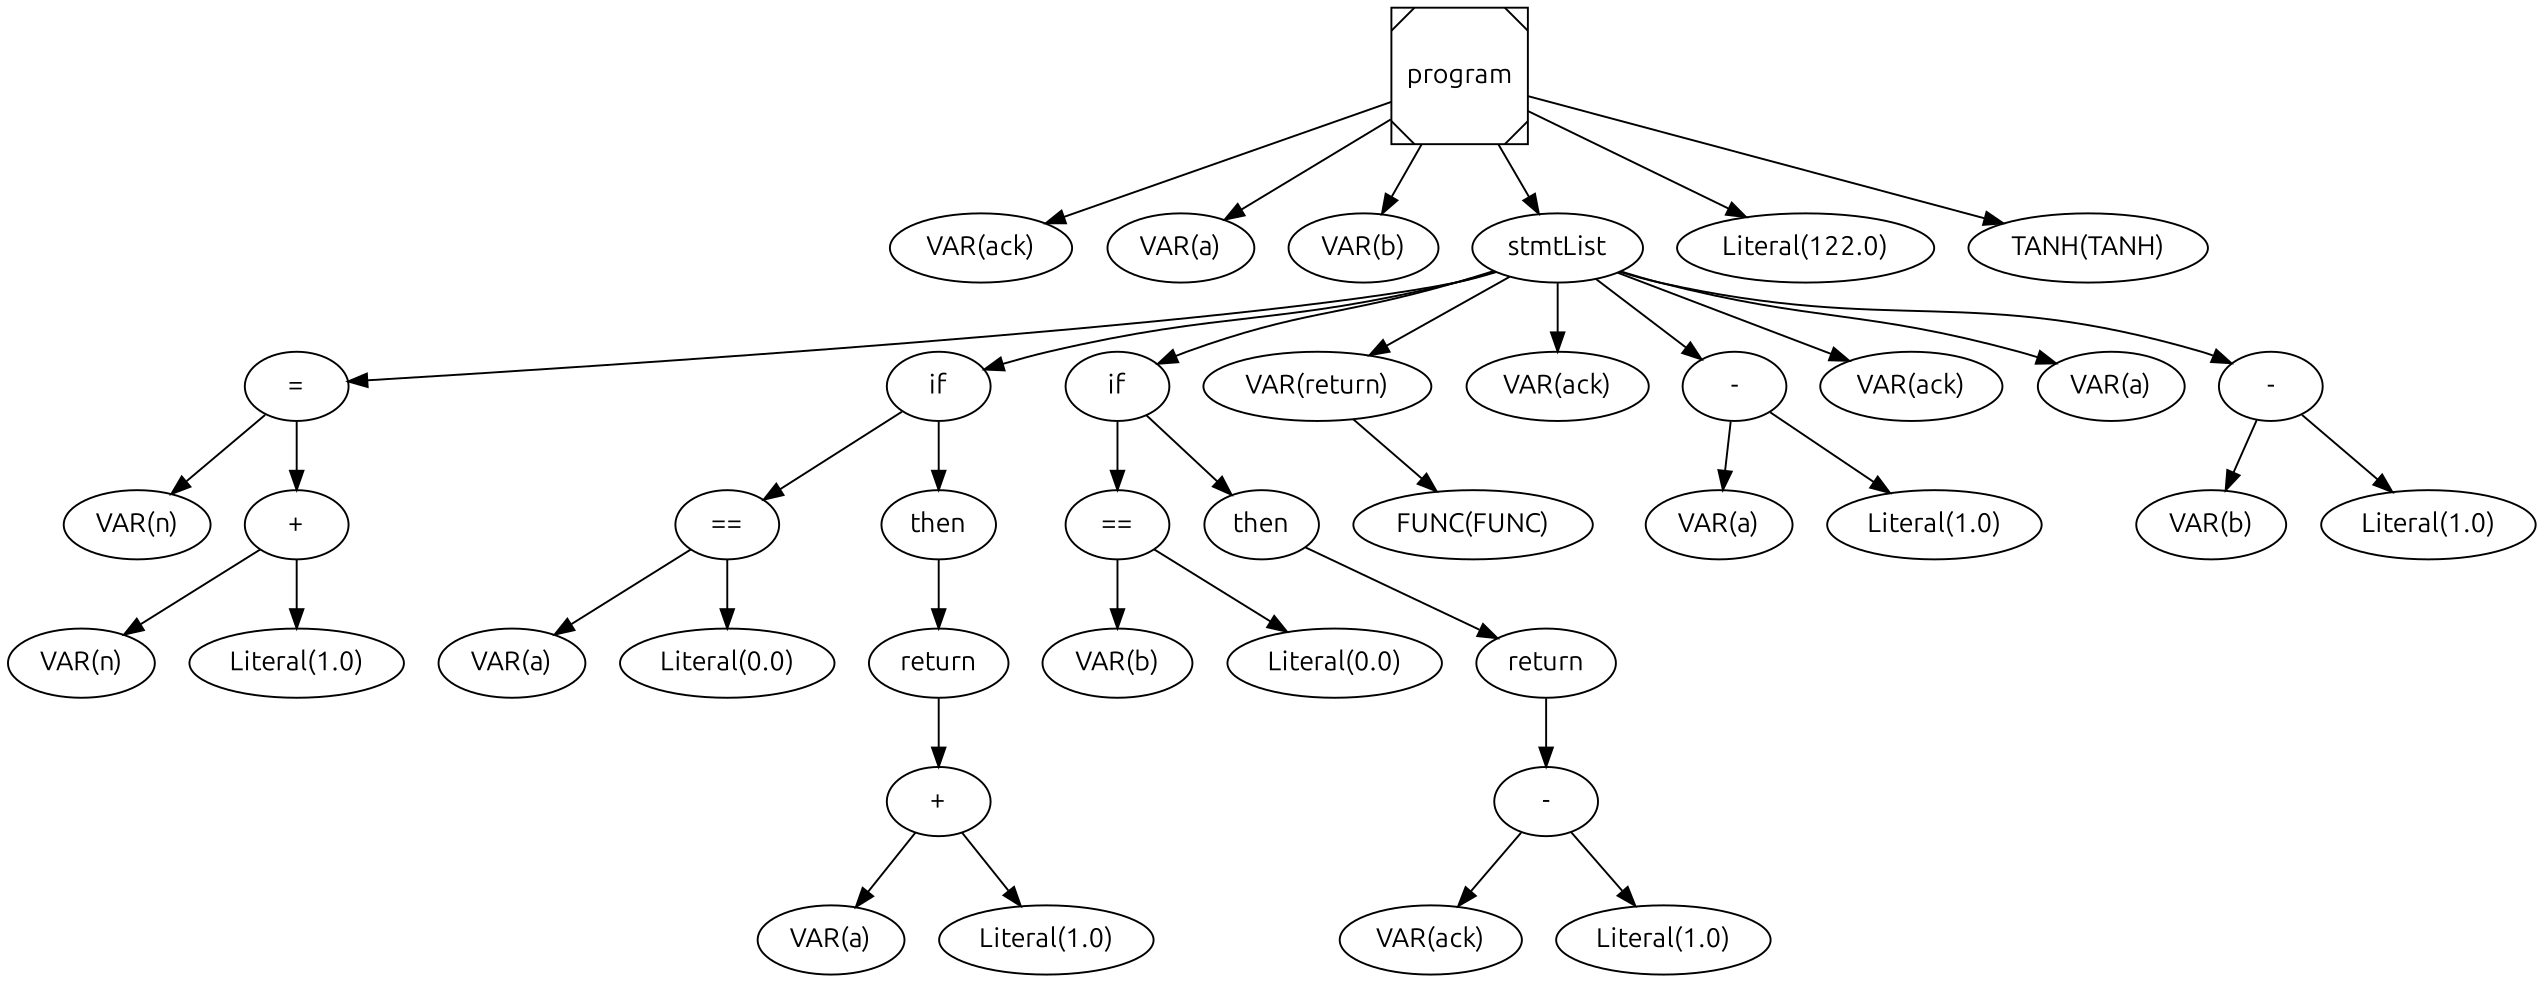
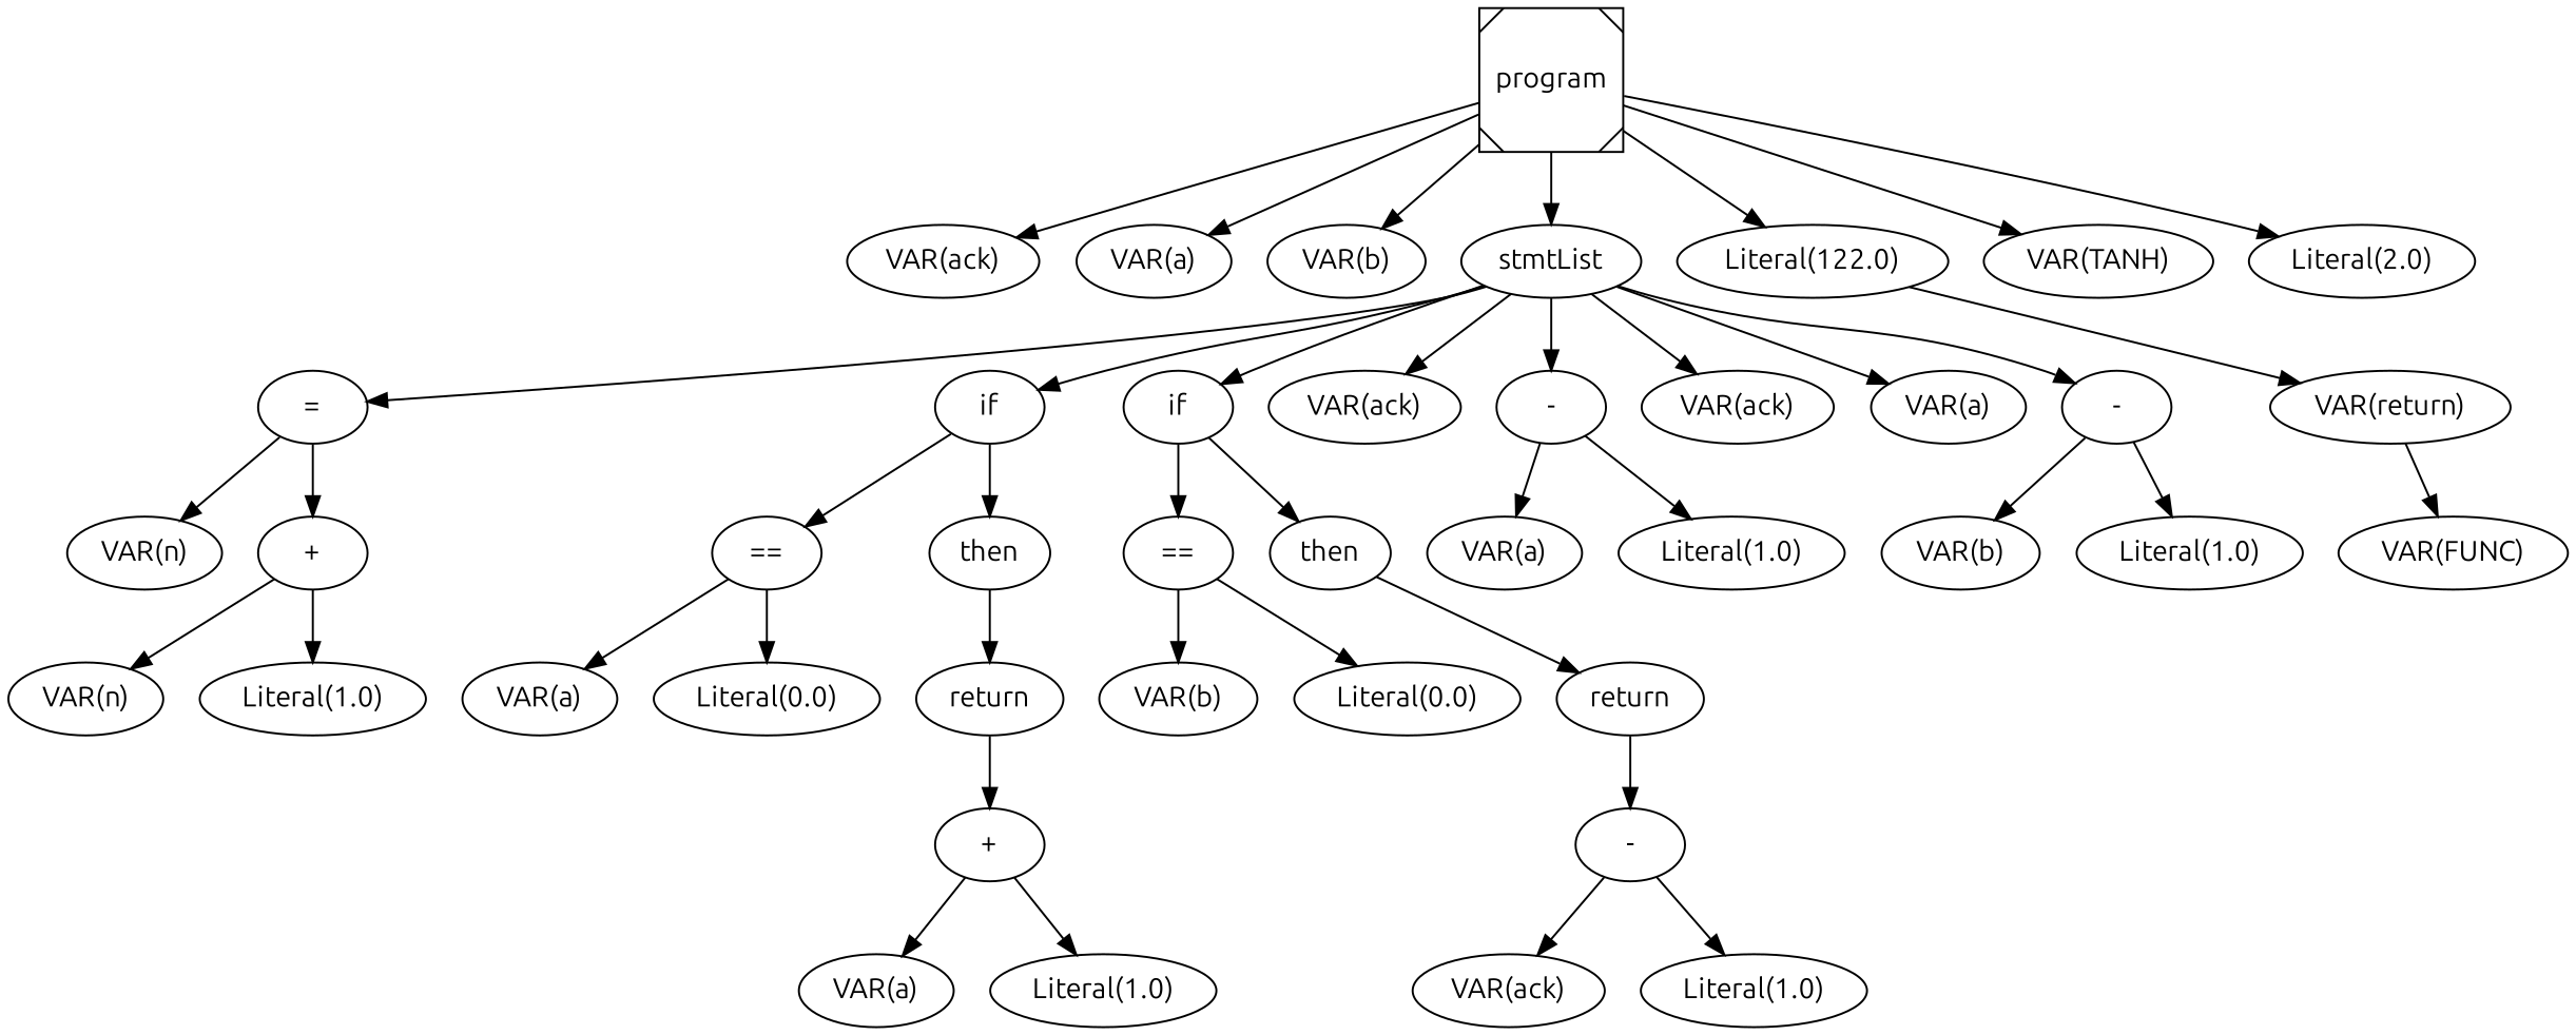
  digraph {
    fontname=Ubuntu
    node [fontname=Ubuntu]
    edge [fontname=Ubuntu]
    n1 [label=program shape=Msquare]
    n2 [label="VAR(ack)"]
    n3 [label="VAR(a)"]
    n4 [label="VAR(b)"]
    n5 [label=stmtList]
    n6 [label="Literal(122.0)"]
-   n7 [label="TANH(TANH)"]
-   n9 [label="FUNC(FUNC)"]
+   n7 [label="VAR(TANH)"]
+   n8 [label="Literal(2.0)"]
+   n9 [label="VAR(FUNC)"]
    n10 [label="="]
    n11 [label=if]
    n12 [label=if]
    n13 [label="VAR(return)"]
    n14 [label="VAR(ack)"]
    n15 [label="-"]
    n16 [label="VAR(ack)"]
    n17 [label="VAR(a)"]
    n18 [label="-"]
    n19 [label="VAR(n)"]
    n20 [label="+"]
    n21 [label="=="]
    n22 [label=then]
    n23 [label="=="]
    n24 [label=then]
    n25 [label="VAR(a)"]
    n26 [label="Literal(1.0)"]
    n27 [label="VAR(b)"]
    n28 [label="Literal(1.0)"]
    n29 [label="VAR(n)"]
    n30 [label="Literal(1.0)"]
    n31 [label="VAR(a)"]
    n32 [label="Literal(0.0)"]
    n33 [label=return]
    n34 [label="+"]
    n35 [label="VAR(a)"]
    n36 [label="Literal(1.0)"]
    n37 [label="VAR(b)"]
    n38 [label="Literal(0.0)"]
    n39 [label=return]
    n40 [label="-"]
    n41 [label="VAR(ack)"]
    n42 [label="Literal(1.0)"]
    n1 -> n2
    n1 -> n3
    n1 -> n4
    n1 -> n5
    n1 -> n6
    n1 -> n7
+   n1 -> n8
    n5 -> n10
    n5 -> n11
    n5 -> n12
-   n5 -> n13
+   n6 -> n13
    n5 -> n14
    n5 -> n15
    n5 -> n16
    n5 -> n17
    n5 -> n18
    n10 -> n19
    n10 -> n20
    n11 -> n21
    n11 -> n22
    n12 -> n23
    n12 -> n24
    n13 -> n9
    n15 -> n25
    n15 -> n26
    n18 -> n27
    n18 -> n28
    n20 -> n29
    n20 -> n30
    n21 -> n31
    n21 -> n32
    n22 -> n33
    n23 -> n37
    n23 -> n38
    n24 -> n39
    n33 -> n34
    n34 -> n35
    n34 -> n36
    n39 -> n40
    n40 -> n41
    n40 -> n42
  }
